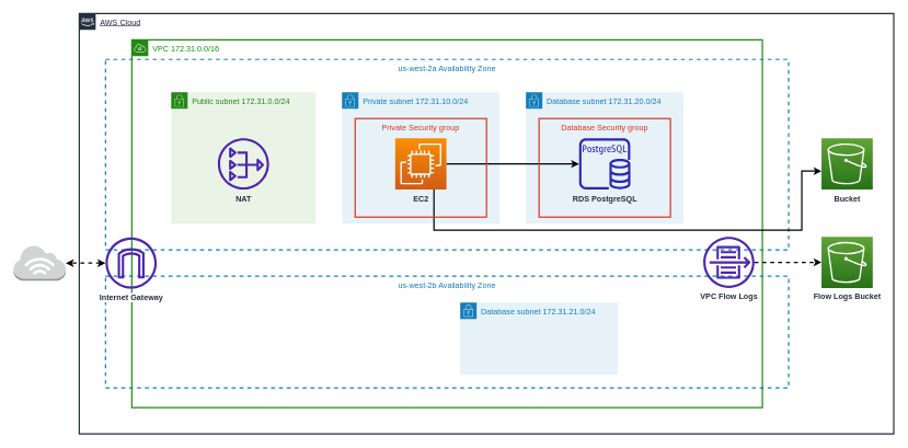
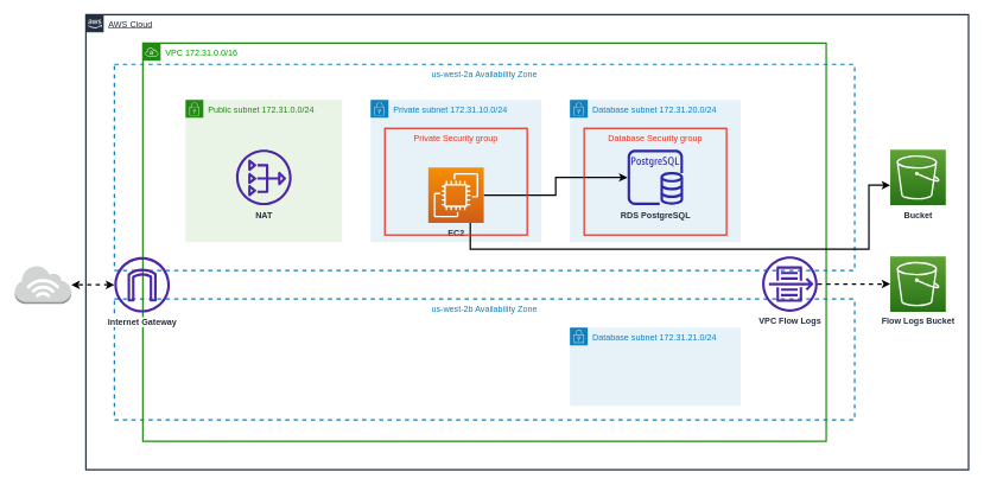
  <mxCell id="0" />
  <mxCell id="1" parent="0" />
  <mxCell id="2" value="us-west-2a Availability Zone" style="fillColor=none;strokeColor=#147EBA;dashed=1;verticalAlign=top;fontStyle=0;fontColor=#147EBA;strokeWidth=2;" parent="1" vertex="1"><mxGeometry x="160" y="90" width="1040" height="290" as="geometry" /></mxCell>
  <mxCell id="3" value="us-west-2b Availability Zone" style="fillColor=none;strokeColor=#147EBA;dashed=1;verticalAlign=top;fontStyle=0;fontColor=#147EBA;strokeWidth=2;" parent="1" vertex="1"><mxGeometry x="160" y="420" width="1040" height="170" as="geometry" /></mxCell>
  <mxCell id="4" value="AWS Cloud" style="points=[[0,0],[0.25,0],[0.5,0],[0.75,0],[1,0],[1,0.25],[1,0.5],[1,0.75],[1,1],[0.75,1],[0.5,1],[0.25,1],[0,1],[0,0.75],[0,0.5],[0,0.25]];outlineConnect=0;gradientColor=none;html=1;whiteSpace=wrap;fontSize=12;fontStyle=4;container=0;pointerEvents=0;collapsible=0;recursiveResize=0;shape=mxgraph.aws4.group;grIcon=mxgraph.aws4.group_aws_cloud_alt;strokeColor=#232F3E;fillColor=none;verticalAlign=top;align=left;spacingLeft=30;fontColor=#232F3E;dashed=0;strokeWidth=2;" parent="1" vertex="1"><mxGeometry x="120" y="20" width="1240" height="640" as="geometry" /></mxCell>
  <mxCell id="5" value="VPC&amp;nbsp;172.31.0.0/16" style="points=[[0,0],[0.25,0],[0.5,0],[0.75,0],[1,0],[1,0.25],[1,0.5],[1,0.75],[1,1],[0.75,1],[0.5,1],[0.25,1],[0,1],[0,0.75],[0,0.5],[0,0.25]];outlineConnect=0;gradientColor=none;html=1;whiteSpace=wrap;fontSize=12;fontStyle=0;container=0;pointerEvents=0;collapsible=0;recursiveResize=0;shape=mxgraph.aws4.group;grIcon=mxgraph.aws4.group_vpc;strokeColor=#248814;fillColor=none;verticalAlign=top;align=left;spacingLeft=30;fontColor=#009900;dashed=0;strokeWidth=2;" parent="1" vertex="1"><mxGeometry x="200" y="60" width="960" height="560" as="geometry" /></mxCell>
  <mxCell id="6" value="" style="edgeStyle=orthogonalEdgeStyle;rounded=0;orthogonalLoop=1;jettySize=auto;html=1;fontColor=#009900;startArrow=classic;startFill=1;strokeColor=default;dashed=1;fontSize=13;strokeWidth=2;" parent="1" source="7" target="17" edge="1"><mxGeometry relative="1" as="geometry" /></mxCell>
  <mxCell id="7" value="Internet Gateway" style="sketch=0;outlineConnect=0;fontColor=#232F3E;gradientColor=none;fillColor=#4D27AA;strokeColor=none;dashed=0;verticalLabelPosition=bottom;verticalAlign=top;align=center;html=1;fontSize=12;fontStyle=1;aspect=fixed;pointerEvents=1;shape=mxgraph.aws4.internet_gateway;labelPosition=center;labelBackgroundColor=default;" parent="1" vertex="1"><mxGeometry x="160" y="361" width="78" height="78" as="geometry" /></mxCell>
  <mxCell id="8" value="Public subnet&amp;nbsp;172.31.0.0/24" style="points=[[0,0],[0.25,0],[0.5,0],[0.75,0],[1,0],[1,0.25],[1,0.5],[1,0.75],[1,1],[0.75,1],[0.5,1],[0.25,1],[0,1],[0,0.75],[0,0.5],[0,0.25]];outlineConnect=0;gradientColor=none;html=1;whiteSpace=wrap;fontSize=12;fontStyle=0;container=1;pointerEvents=0;collapsible=0;recursiveResize=0;shape=mxgraph.aws4.group;grIcon=mxgraph.aws4.group_security_group;grStroke=0;strokeColor=#248814;fillColor=#E9F3E6;verticalAlign=top;align=left;spacingLeft=30;fontColor=#248814;dashed=0;" parent="1" vertex="1"><mxGeometry x="260" y="140" width="220" height="200" as="geometry" /></mxCell>
  <mxCell id="9" value="Private subnet&amp;nbsp;172.31.10.0/24" style="points=[[0,0],[0.25,0],[0.5,0],[0.75,0],[1,0],[1,0.25],[1,0.5],[1,0.75],[1,1],[0.75,1],[0.5,1],[0.25,1],[0,1],[0,0.75],[0,0.5],[0,0.25]];outlineConnect=0;gradientColor=none;html=1;whiteSpace=wrap;fontSize=12;fontStyle=0;container=1;pointerEvents=0;collapsible=0;recursiveResize=0;shape=mxgraph.aws4.group;grIcon=mxgraph.aws4.group_security_group;grStroke=0;strokeColor=#147EBA;fillColor=#E6F2F8;verticalAlign=top;align=left;spacingLeft=30;fontColor=#147EBA;dashed=0;" parent="1" vertex="1"><mxGeometry x="520" y="140" width="240" height="200" as="geometry" /></mxCell>
  <mxCell id="10" value="Database subnet&amp;nbsp;172.31.20.0/24" style="points=[[0,0],[0.25,0],[0.5,0],[0.75,0],[1,0],[1,0.25],[1,0.5],[1,0.75],[1,1],[0.75,1],[0.5,1],[0.25,1],[0,1],[0,0.75],[0,0.5],[0,0.25]];outlineConnect=0;gradientColor=none;html=1;whiteSpace=wrap;fontSize=12;fontStyle=0;container=1;pointerEvents=0;collapsible=0;recursiveResize=0;shape=mxgraph.aws4.group;grIcon=mxgraph.aws4.group_security_group;grStroke=0;strokeColor=#147EBA;fillColor=#E6F2F8;verticalAlign=top;align=left;spacingLeft=30;fontColor=#147EBA;dashed=0;" parent="1" vertex="1"><mxGeometry x="800" y="140" width="240" height="200" as="geometry" /></mxCell>
  <mxCell id="11" value="RDS PostgreSQL" style="sketch=0;outlineConnect=0;fontColor=#232F3E;gradientColor=none;fillColor=#2E27AD;strokeColor=none;dashed=0;verticalLabelPosition=bottom;verticalAlign=top;align=center;html=1;fontSize=12;fontStyle=1;aspect=fixed;pointerEvents=1;shape=mxgraph.aws4.rds_postgresql_instance;" parent="10" vertex="1"><mxGeometry x="81" y="70" width="78" height="78" as="geometry" /></mxCell>
- <mxCell id="12" value="Database subnet&amp;nbsp;172.31.21.0/24" style="points=[[0,0],[0.25,0],[0.5,0],[0.75,0],[1,0],[1,0.25],[1,0.5],[1,0.75],[1,1],[0.75,1],[0.5,1],[0.25,1],[0,1],[0,0.75],[0,0.5],[0,0.25]];outlineConnect=0;gradientColor=none;html=1;whiteSpace=wrap;fontSize=12;fontStyle=0;container=1;pointerEvents=0;collapsible=0;recursiveResize=0;shape=mxgraph.aws4.group;grIcon=mxgraph.aws4.group_security_group;grStroke=0;strokeColor=#147EBA;fillColor=#E6F2F8;verticalAlign=top;align=left;spacingLeft=30;fontColor=#147EBA;dashed=0;" parent="1" vertex="1"><mxGeometry x="700" y="460" width="240" height="110" as="geometry" /></mxCell>
+ <mxCell id="12" value="Database subnet&amp;nbsp;172.31.21.0/24" style="points=[[0,0],[0.25,0],[0.5,0],[0.75,0],[1,0],[1,0.25],[1,0.5],[1,0.75],[1,1],[0.75,1],[0.5,1],[0.25,1],[0,1],[0,0.75],[0,0.5],[0,0.25]];outlineConnect=0;gradientColor=none;html=1;whiteSpace=wrap;fontSize=12;fontStyle=0;container=1;pointerEvents=0;collapsible=0;recursiveResize=0;shape=mxgraph.aws4.group;grIcon=mxgraph.aws4.group_security_group;grStroke=0;strokeColor=#147EBA;fillColor=#E6F2F8;verticalAlign=top;align=left;spacingLeft=30;fontColor=#147EBA;dashed=0;" parent="1" vertex="1"><mxGeometry x="800" y="460" width="240" height="110" as="geometry" /></mxCell>
  <mxCell id="13" value="NAT" style="sketch=0;outlineConnect=0;fontColor=#232F3E;gradientColor=none;fillColor=#4D27AA;strokeColor=none;dashed=0;verticalLabelPosition=bottom;verticalAlign=top;align=center;html=1;fontSize=12;fontStyle=1;aspect=fixed;pointerEvents=1;shape=mxgraph.aws4.nat_gateway;" parent="1" vertex="1"><mxGeometry x="331" y="210" width="78" height="78" as="geometry" /></mxCell>
  <mxCell id="14" value="" style="edgeStyle=orthogonalEdgeStyle;rounded=0;orthogonalLoop=1;jettySize=auto;html=1;fontColor=#009900;horizontal=1;strokeColor=default;startArrow=none;startFill=0;dashed=0;fontSize=13;strokeWidth=2;" parent="1" source="16" target="11" edge="1"><mxGeometry relative="1" as="geometry" /></mxCell>
  <mxCell id="15" style="edgeStyle=orthogonalEdgeStyle;rounded=0;orthogonalLoop=1;jettySize=auto;html=1;dashed=0;fontColor=#009900;startArrow=none;startFill=0;strokeColor=default;fontSize=13;strokeWidth=2;" parent="1" source="16" target="18" edge="1"><mxGeometry relative="1" as="geometry"><Array as="points"><mxPoint x="660" y="350" /><mxPoint x="1220" y="350" /><mxPoint x="1220" y="260" /></Array></mxGeometry></mxCell>
- <mxCell id="16" value="EC2" style="sketch=0;points=[[0,0,0],[0.25,0,0],[0.5,0,0],[0.75,0,0],[1,0,0],[0,1,0],[0.25,1,0],[0.5,1,0],[0.75,1,0],[1,1,0],[0,0.25,0],[0,0.5,0],[0,0.75,0],[1,0.25,0],[1,0.5,0],[1,0.75,0]];outlineConnect=0;fontColor=#232F3E;gradientColor=#F78E04;gradientDirection=north;fillColor=#D05C17;strokeColor=#ffffff;dashed=0;verticalLabelPosition=bottom;verticalAlign=top;align=center;html=1;fontSize=12;fontStyle=1;aspect=fixed;shape=mxgraph.aws4.resourceIcon;resIcon=mxgraph.aws4.ec2;" parent="1" vertex="1"><mxGeometry x="601" y="210" width="78" height="78" as="geometry" /></mxCell>
+ <mxCell id="16" value="EC2" style="sketch=0;points=[[0,0,0],[0.25,0,0],[0.5,0,0],[0.75,0,0],[1,0,0],[0,1,0],[0.25,1,0],[0.5,1,0],[0.75,1,0],[1,1,0],[0,0.25,0],[0,0.5,0],[0,0.75,0],[1,0.25,0],[1,0.5,0],[1,0.75,0]];outlineConnect=0;fontColor=#232F3E;gradientColor=#F78E04;gradientDirection=north;fillColor=#D05C17;strokeColor=#ffffff;dashed=0;verticalLabelPosition=bottom;verticalAlign=top;align=center;html=1;fontSize=12;fontStyle=1;aspect=fixed;shape=mxgraph.aws4.resourceIcon;resIcon=mxgraph.aws4.ec2;" parent="1" vertex="1"><mxGeometry x="601" y="235" width="78" height="78" as="geometry" /></mxCell>
  <mxCell id="17" value="" style="outlineConnect=0;dashed=0;verticalLabelPosition=bottom;verticalAlign=top;align=center;html=1;shape=mxgraph.aws3.internet_3;fillColor=#D2D3D3;gradientColor=none;fontColor=#009900;strokeWidth=2;" parent="1" vertex="1"><mxGeometry x="20" y="373" width="79.5" height="54" as="geometry" /></mxCell>
  <mxCell id="18" value="Bucket" style="sketch=0;points=[[0,0,0],[0.25,0,0],[0.5,0,0],[0.75,0,0],[1,0,0],[0,1,0],[0.25,1,0],[0.5,1,0],[0.75,1,0],[1,1,0],[0,0.25,0],[0,0.5,0],[0,0.75,0],[1,0.25,0],[1,0.5,0],[1,0.75,0]];outlineConnect=0;fontColor=#232F3E;gradientColor=#60A337;gradientDirection=north;fillColor=#277116;strokeColor=#ffffff;dashed=0;verticalLabelPosition=bottom;verticalAlign=top;align=center;html=1;fontSize=12;fontStyle=1;aspect=fixed;shape=mxgraph.aws4.resourceIcon;resIcon=mxgraph.aws4.s3;labelPosition=center;" parent="1" vertex="1"><mxGeometry x="1250" y="210" width="78" height="78" as="geometry" /></mxCell>
  <mxCell id="19" value="Flow Logs Bucket" style="sketch=0;points=[[0,0,0],[0.25,0,0],[0.5,0,0],[0.75,0,0],[1,0,0],[0,1,0],[0.25,1,0],[0.5,1,0],[0.75,1,0],[1,1,0],[0,0.25,0],[0,0.5,0],[0,0.75,0],[1,0.25,0],[1,0.5,0],[1,0.75,0]];outlineConnect=0;fontColor=#232F3E;gradientColor=#60A337;gradientDirection=north;fillColor=#277116;strokeColor=#ffffff;dashed=0;verticalLabelPosition=bottom;verticalAlign=top;align=center;html=1;fontSize=12;fontStyle=1;aspect=fixed;shape=mxgraph.aws4.resourceIcon;resIcon=mxgraph.aws4.s3;" parent="1" vertex="1"><mxGeometry x="1250" y="360" width="78" height="78" as="geometry" /></mxCell>
  <mxCell id="20" style="edgeStyle=orthogonalEdgeStyle;rounded=0;orthogonalLoop=1;jettySize=auto;html=1;entryX=0;entryY=0.5;entryDx=0;entryDy=0;entryPerimeter=0;dashed=1;fontColor=#009900;startArrow=none;startFill=0;strokeColor=default;fontSize=13;horizontal=1;strokeWidth=2;" parent="1" source="21" target="19" edge="1"><mxGeometry relative="1" as="geometry" /></mxCell>
  <mxCell id="21" value="VPC Flow Logs" style="sketch=0;outlineConnect=0;fontColor=#232F3E;gradientColor=none;fillColor=#4D27AA;strokeColor=none;dashed=0;verticalLabelPosition=bottom;verticalAlign=top;align=center;html=1;fontSize=12;fontStyle=1;aspect=fixed;pointerEvents=1;shape=mxgraph.aws4.flow_logs;" parent="1" vertex="1"><mxGeometry x="1070" y="360" width="78" height="78" as="geometry" /></mxCell>
  <mxCell id="22" value="Private Security group" style="fillColor=none;strokeColor=#DD3522;verticalAlign=top;fontStyle=0;fontColor=#DD3522;strokeWidth=2;" parent="1" vertex="1"><mxGeometry x="540" y="180" width="200" height="150" as="geometry" /></mxCell>
  <mxCell id="23" value="Database Security group" style="fillColor=none;strokeColor=#DD3522;verticalAlign=top;fontStyle=0;fontColor=#DD3522;strokeWidth=2;" parent="1" vertex="1"><mxGeometry x="820" y="180" width="200" height="150" as="geometry" /></mxCell>
